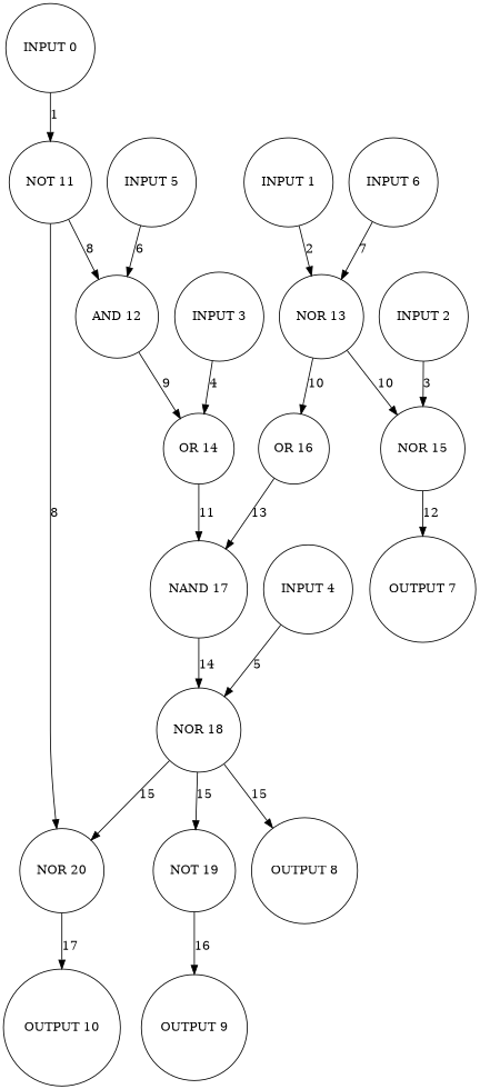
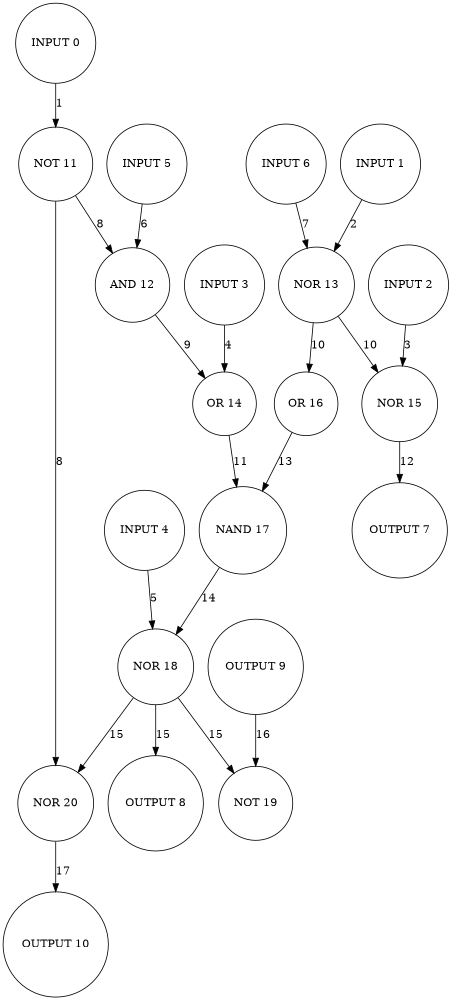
  digraph {
    node [shape=circle]
    n1 [label="INPUT 0"]
    n2 [label="NOT 11"]
    n3 [label="AND 12"]
    n4 [label="NOR 20"]
    n5 [label="INPUT 1"]
    n6 [label="NOR 13"]
    n7 [label="NOR 15"]
    n8 [label="OR 16"]
    n9 [label="INPUT 2"]
    n10 [label="OUTPUT 7"]
    n11 [label="INPUT 3"]
    n12 [label="OR 14"]
    n13 [label="NAND 17"]
    n14 [label="INPUT 4"]
    n15 [label="NOR 18"]
    n16 [label="OUTPUT 8"]
    n17 [label="NOT 19"]
    n18 [label="INPUT 5"]
    n19 [label="INPUT 6"]
    n20 [label="OUTPUT 9"]
    n21 [label="OUTPUT 10"]
    n1 -> n2 [label=1]
    n2 -> n3 [label=8]
    n2 -> n4 [label=8]
    n3 -> n12 [label=9]
    n4 -> n21 [label=17]
    n5 -> n6 [label=2]
    n6 -> n7 [label=10]
    n6 -> n8 [label=10]
    n7 -> n10 [label=12]
    n8 -> n13 [label=13]
    n9 -> n7 [label=3]
    n11 -> n12 [label=4]
    n12 -> n13 [label=11]
    n13 -> n15 [label=14]
    n14 -> n15 [label=5]
    n15 -> n4 [label=15]
    n15 -> n16 [label=15]
    n15 -> n17 [label=15]
-   n17 -> n20 [label=16]
+   n20 -> n17 [label=16]
    n18 -> n3 [label=6]
    n19 -> n6 [label=7]
  }
